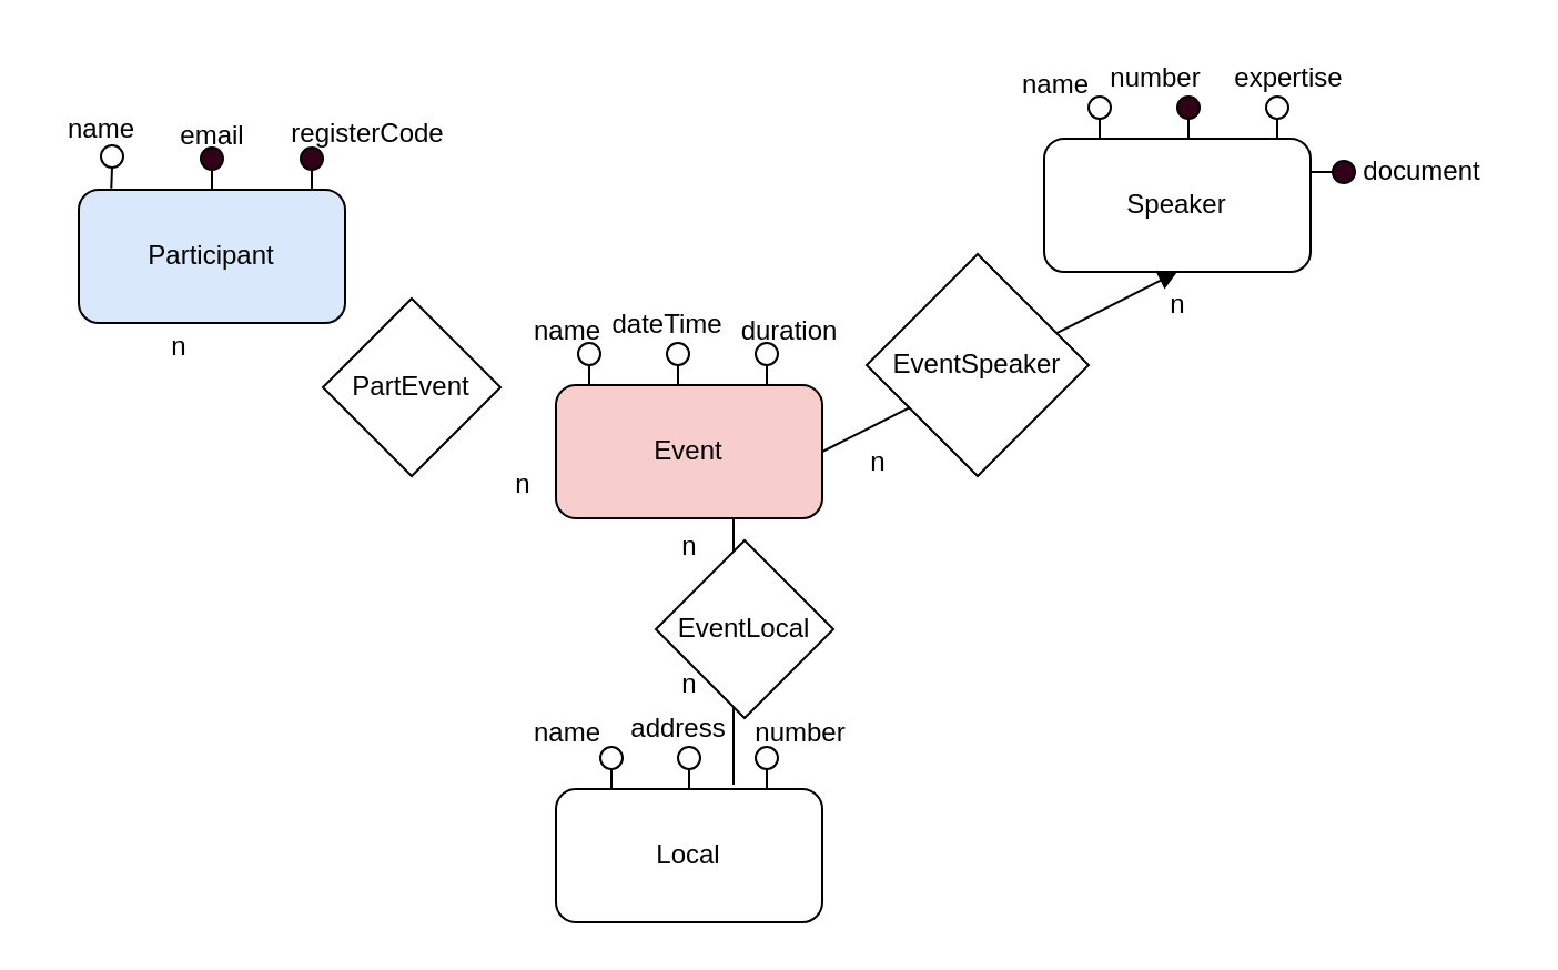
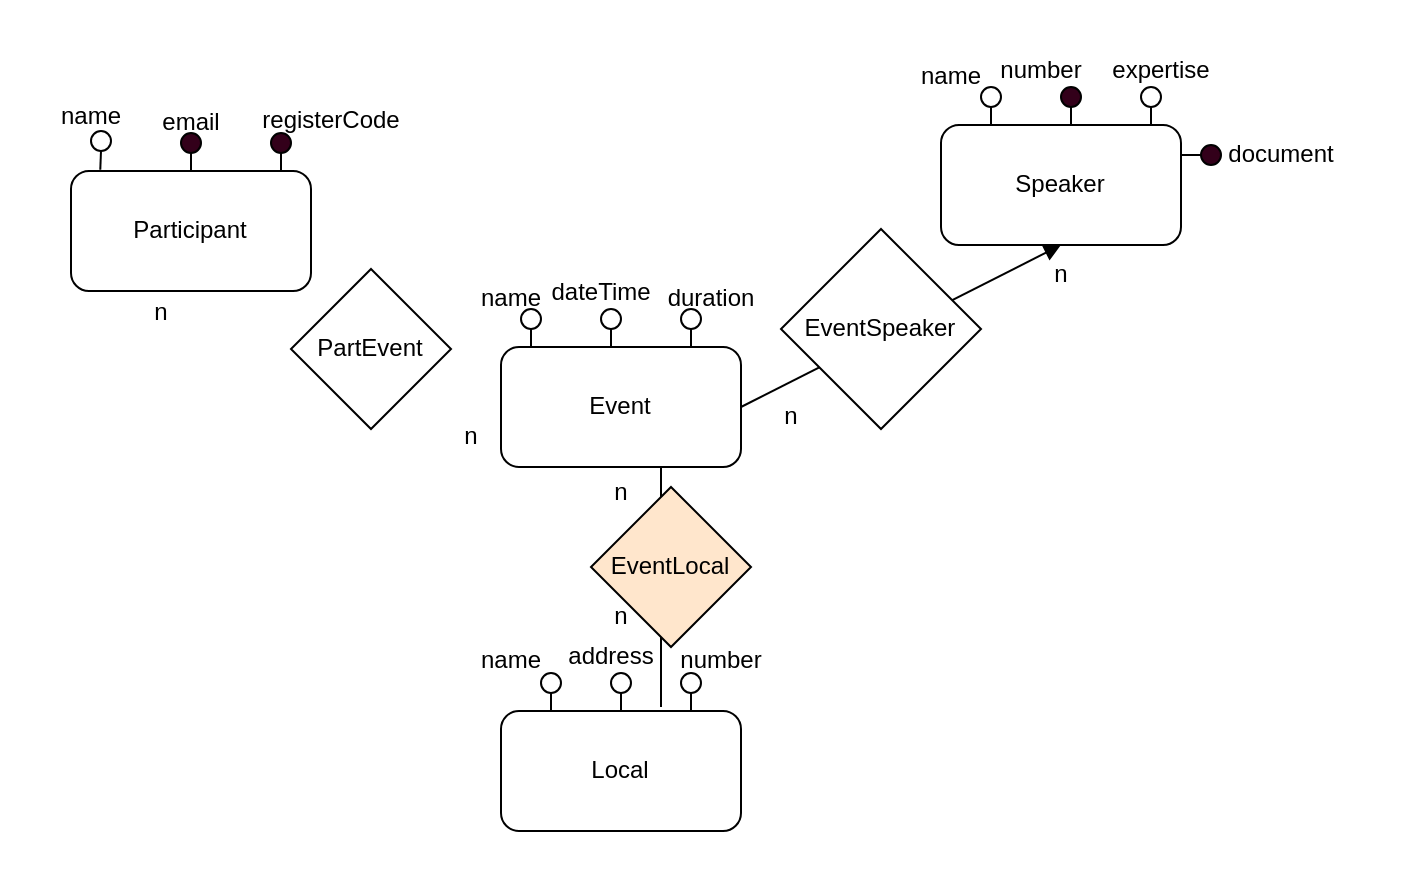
  <mxCell id="0" />
  <mxCell id="1" parent="0" />
- <mxCell id="2" value="Event" style="rounded=1;whiteSpace=wrap;html=1;fillColor=#f8cecc;" vertex="1" parent="1"><mxGeometry x="250" y="173" width="120" height="60" as="geometry" /></mxCell>
+ <mxCell id="2" value="Event" style="rounded=1;whiteSpace=wrap;html=1;" vertex="1" parent="1"><mxGeometry x="250" y="173" width="120" height="60" as="geometry" /></mxCell>
  <mxCell id="3" value="Local" style="rounded=1;whiteSpace=wrap;html=1;" vertex="1" parent="1"><mxGeometry x="250" y="355" width="120" height="60" as="geometry" /></mxCell>
- <mxCell id="4" value="Participant" style="rounded=1;whiteSpace=wrap;html=1;fillColor=#dae8fc;" vertex="1" parent="1"><mxGeometry x="35" y="85" width="120" height="60" as="geometry" /></mxCell>
+ <mxCell id="4" value="Participant" style="rounded=1;whiteSpace=wrap;html=1;" vertex="1" parent="1"><mxGeometry x="35" y="85" width="120" height="60" as="geometry" /></mxCell>
  <mxCell id="5" value="Speaker" style="rounded=1;whiteSpace=wrap;html=1;" vertex="1" parent="1"><mxGeometry x="470" y="62" width="120" height="60" as="geometry" /></mxCell>
  <mxCell id="6" value="" style="ellipse;whiteSpace=wrap;html=1;aspect=fixed;" vertex="1" parent="1"><mxGeometry x="45" y="65" width="10" height="10" as="geometry" /></mxCell>
  <mxCell id="7" value="" style="endArrow=none;html=1;rounded=0;entryX=0.5;entryY=1;entryDx=0;entryDy=0;exitX=0.122;exitY=-0.011;exitDx=0;exitDy=0;exitPerimeter=0;" edge="1" parent="1" source="4" target="6"><mxGeometry width="50" height="50" relative="1" as="geometry"><mxPoint x="65" y="70" as="sourcePoint" /><mxPoint x="45" y="75" as="targetPoint" /></mxGeometry></mxCell>
  <mxCell id="8" value="" style="ellipse;whiteSpace=wrap;html=1;aspect=fixed;" vertex="1" parent="1"><mxGeometry x="260" y="154" width="10" height="10" as="geometry" /></mxCell>
  <mxCell id="9" value="" style="endArrow=none;html=1;rounded=0;entryX=0.5;entryY=1;entryDx=0;entryDy=0;exitX=0.122;exitY=-0.011;exitDx=0;exitDy=0;exitPerimeter=0;" edge="1" parent="1" target="8"><mxGeometry width="50" height="50" relative="1" as="geometry"><mxPoint x="265" y="173" as="sourcePoint" /><mxPoint x="260" y="164" as="targetPoint" /></mxGeometry></mxCell>
  <mxCell id="10" value="" style="ellipse;whiteSpace=wrap;html=1;aspect=fixed;" vertex="1" parent="1"><mxGeometry x="300" y="154" width="10" height="10" as="geometry" /></mxCell>
  <mxCell id="11" value="" style="endArrow=none;html=1;rounded=0;entryX=0.5;entryY=1;entryDx=0;entryDy=0;exitX=0.122;exitY=-0.011;exitDx=0;exitDy=0;exitPerimeter=0;" edge="1" parent="1" target="10"><mxGeometry width="50" height="50" relative="1" as="geometry"><mxPoint x="305" y="173" as="sourcePoint" /><mxPoint x="300" y="164" as="targetPoint" /></mxGeometry></mxCell>
  <mxCell id="12" value="" style="ellipse;whiteSpace=wrap;html=1;aspect=fixed;" vertex="1" parent="1"><mxGeometry x="340" y="154" width="10" height="10" as="geometry" /></mxCell>
  <mxCell id="13" value="" style="endArrow=none;html=1;rounded=0;entryX=0.5;entryY=1;entryDx=0;entryDy=0;exitX=0.122;exitY=-0.011;exitDx=0;exitDy=0;exitPerimeter=0;" edge="1" parent="1" target="12"><mxGeometry width="50" height="50" relative="1" as="geometry"><mxPoint x="345" y="173" as="sourcePoint" /><mxPoint x="340" y="164" as="targetPoint" /></mxGeometry></mxCell>
  <mxCell id="14" value="name" style="text;html=1;align=center;verticalAlign=middle;resizable=0;points=[];autosize=1;strokeColor=none;fillColor=none;" vertex="1" parent="1"><mxGeometry x="230" y="134" width="50" height="30" as="geometry" /></mxCell>
  <mxCell id="15" value="dateTime" style="text;html=1;align=center;verticalAlign=middle;resizable=0;points=[];autosize=1;strokeColor=none;fillColor=none;" vertex="1" parent="1"><mxGeometry x="265" y="131" width="70" height="30" as="geometry" /></mxCell>
  <mxCell id="16" value="duration" style="text;html=1;align=center;verticalAlign=middle;resizable=0;points=[];autosize=1;strokeColor=none;fillColor=none;" vertex="1" parent="1"><mxGeometry x="320" y="134" width="70" height="30" as="geometry" /></mxCell>
  <mxCell id="17" value="name" style="text;html=1;align=center;verticalAlign=middle;resizable=0;points=[];autosize=1;strokeColor=none;fillColor=none;" vertex="1" parent="1"><mxGeometry x="20" y="43" width="50" height="30" as="geometry" /></mxCell>
  <mxCell id="18" value="" style="ellipse;whiteSpace=wrap;html=1;aspect=fixed;fillColor=#33001A;" vertex="1" parent="1"><mxGeometry x="90" y="66" width="10" height="10" as="geometry" /></mxCell>
  <mxCell id="19" value="" style="endArrow=none;html=1;rounded=0;entryX=0.5;entryY=1;entryDx=0;entryDy=0;exitX=0.122;exitY=-0.011;exitDx=0;exitDy=0;exitPerimeter=0;" edge="1" parent="1" target="18"><mxGeometry width="50" height="50" relative="1" as="geometry"><mxPoint x="95" y="85" as="sourcePoint" /><mxPoint x="90" y="76" as="targetPoint" /></mxGeometry></mxCell>
  <mxCell id="20" value="email" style="text;html=1;align=center;verticalAlign=middle;resizable=0;points=[];autosize=1;strokeColor=none;fillColor=none;" vertex="1" parent="1"><mxGeometry x="70" y="46" width="50" height="30" as="geometry" /></mxCell>
  <mxCell id="21" value="" style="ellipse;whiteSpace=wrap;html=1;aspect=fixed;fillColor=#33001A;" vertex="1" parent="1"><mxGeometry x="135" y="66" width="10" height="10" as="geometry" /></mxCell>
  <mxCell id="22" value="" style="endArrow=none;html=1;rounded=0;entryX=0.5;entryY=1;entryDx=0;entryDy=0;exitX=0.122;exitY=-0.011;exitDx=0;exitDy=0;exitPerimeter=0;" edge="1" parent="1" target="21"><mxGeometry width="50" height="50" relative="1" as="geometry"><mxPoint x="140" y="85" as="sourcePoint" /><mxPoint x="135" y="76" as="targetPoint" /></mxGeometry></mxCell>
  <mxCell id="23" value="registerCode" style="text;html=1;align=center;verticalAlign=middle;resizable=0;points=[];autosize=1;strokeColor=none;fillColor=none;" vertex="1" parent="1"><mxGeometry x="120" y="45" width="90" height="30" as="geometry" /></mxCell>
  <mxCell id="24" value="" style="ellipse;whiteSpace=wrap;html=1;aspect=fixed;" vertex="1" parent="1"><mxGeometry x="490" y="43" width="10" height="10" as="geometry" /></mxCell>
  <mxCell id="25" value="" style="endArrow=none;html=1;rounded=0;entryX=0.5;entryY=1;entryDx=0;entryDy=0;exitX=0.122;exitY=-0.011;exitDx=0;exitDy=0;exitPerimeter=0;" edge="1" parent="1" target="24"><mxGeometry width="50" height="50" relative="1" as="geometry"><mxPoint x="495" y="62" as="sourcePoint" /><mxPoint x="490" y="53" as="targetPoint" /></mxGeometry></mxCell>
  <mxCell id="26" value="" style="ellipse;whiteSpace=wrap;html=1;aspect=fixed;fillColor=#33001A;" vertex="1" parent="1"><mxGeometry x="530" y="43" width="10" height="10" as="geometry" /></mxCell>
  <mxCell id="27" value="" style="endArrow=none;html=1;rounded=0;entryX=0.5;entryY=1;entryDx=0;entryDy=0;exitX=0.122;exitY=-0.011;exitDx=0;exitDy=0;exitPerimeter=0;" edge="1" parent="1" target="26"><mxGeometry width="50" height="50" relative="1" as="geometry"><mxPoint x="535" y="62" as="sourcePoint" /><mxPoint x="530" y="53" as="targetPoint" /></mxGeometry></mxCell>
  <mxCell id="28" value="" style="ellipse;whiteSpace=wrap;html=1;aspect=fixed;" vertex="1" parent="1"><mxGeometry x="570" y="43" width="10" height="10" as="geometry" /></mxCell>
  <mxCell id="29" value="" style="endArrow=none;html=1;rounded=0;entryX=0.5;entryY=1;entryDx=0;entryDy=0;exitX=0.122;exitY=-0.011;exitDx=0;exitDy=0;exitPerimeter=0;" edge="1" parent="1" target="28"><mxGeometry width="50" height="50" relative="1" as="geometry"><mxPoint x="575" y="62" as="sourcePoint" /><mxPoint x="570" y="53" as="targetPoint" /></mxGeometry></mxCell>
  <mxCell id="30" value="" style="ellipse;whiteSpace=wrap;html=1;aspect=fixed;fillColor=#33001A;" vertex="1" parent="1"><mxGeometry x="600" y="72" width="10" height="10" as="geometry" /></mxCell>
  <mxCell id="31" value="" style="endArrow=none;html=1;rounded=0;entryX=0;entryY=0.5;entryDx=0;entryDy=0;exitX=1;exitY=0.25;exitDx=0;exitDy=0;" edge="1" parent="1" target="30" source="5"><mxGeometry width="50" height="50" relative="1" as="geometry"><mxPoint x="605" y="91" as="sourcePoint" /><mxPoint x="600" y="82" as="targetPoint" /></mxGeometry></mxCell>
  <mxCell id="32" value="" style="ellipse;whiteSpace=wrap;html=1;aspect=fixed;" vertex="1" parent="1"><mxGeometry x="270" y="336" width="10" height="10" as="geometry" /></mxCell>
  <mxCell id="33" value="" style="endArrow=none;html=1;rounded=0;entryX=0.5;entryY=1;entryDx=0;entryDy=0;exitX=0.122;exitY=-0.011;exitDx=0;exitDy=0;exitPerimeter=0;" edge="1" parent="1" target="32"><mxGeometry width="50" height="50" relative="1" as="geometry"><mxPoint x="275" y="355" as="sourcePoint" /><mxPoint x="270" y="346" as="targetPoint" /></mxGeometry></mxCell>
  <mxCell id="34" value="" style="ellipse;whiteSpace=wrap;html=1;aspect=fixed;" vertex="1" parent="1"><mxGeometry x="305" y="336" width="10" height="10" as="geometry" /></mxCell>
  <mxCell id="35" value="" style="endArrow=none;html=1;rounded=0;entryX=0.5;entryY=1;entryDx=0;entryDy=0;exitX=0.122;exitY=-0.011;exitDx=0;exitDy=0;exitPerimeter=0;" edge="1" parent="1" target="34"><mxGeometry width="50" height="50" relative="1" as="geometry"><mxPoint x="310" y="355" as="sourcePoint" /><mxPoint x="305" y="346" as="targetPoint" /></mxGeometry></mxCell>
  <mxCell id="36" value="" style="ellipse;whiteSpace=wrap;html=1;aspect=fixed;" vertex="1" parent="1"><mxGeometry x="340" y="336" width="10" height="10" as="geometry" /></mxCell>
  <mxCell id="37" value="" style="endArrow=none;html=1;rounded=0;entryX=0.5;entryY=1;entryDx=0;entryDy=0;exitX=0.122;exitY=-0.011;exitDx=0;exitDy=0;exitPerimeter=0;" edge="1" parent="1" target="36"><mxGeometry width="50" height="50" relative="1" as="geometry"><mxPoint x="345" y="355" as="sourcePoint" /><mxPoint x="340" y="346" as="targetPoint" /></mxGeometry></mxCell>
  <mxCell id="38" value="name" style="text;html=1;align=center;verticalAlign=middle;resizable=0;points=[];autosize=1;strokeColor=none;fillColor=none;" vertex="1" parent="1"><mxGeometry x="230" y="315" width="50" height="30" as="geometry" /></mxCell>
  <mxCell id="39" value="address" style="text;html=1;align=center;verticalAlign=middle;resizable=0;points=[];autosize=1;strokeColor=none;fillColor=none;" vertex="1" parent="1"><mxGeometry x="270" y="313" width="70" height="30" as="geometry" /></mxCell>
  <mxCell id="40" value="number" style="text;html=1;align=center;verticalAlign=middle;resizable=0;points=[];autosize=1;strokeColor=none;fillColor=none;" vertex="1" parent="1"><mxGeometry x="330" y="315" width="60" height="30" as="geometry" /></mxCell>
  <mxCell id="41" value="name" style="text;html=1;align=center;verticalAlign=middle;resizable=0;points=[];autosize=1;strokeColor=none;fillColor=none;" vertex="1" parent="1"><mxGeometry x="450" y="23" width="50" height="30" as="geometry" /></mxCell>
  <mxCell id="42" value="number" style="text;html=1;align=center;verticalAlign=middle;resizable=0;points=[];autosize=1;strokeColor=none;fillColor=none;" vertex="1" parent="1"><mxGeometry x="490" y="20" width="60" height="30" as="geometry" /></mxCell>
  <mxCell id="43" value="expertise" style="text;html=1;align=center;verticalAlign=middle;resizable=0;points=[];autosize=1;strokeColor=none;fillColor=none;" vertex="1" parent="1"><mxGeometry x="545" y="20" width="70" height="30" as="geometry" /></mxCell>
  <mxCell id="44" value="document" style="text;html=1;align=center;verticalAlign=middle;resizable=0;points=[];autosize=1;strokeColor=none;fillColor=none;" vertex="1" parent="1"><mxGeometry x="600" y="62" width="80" height="30" as="geometry" /></mxCell>
  <mxCell id="45" value="" style="endArrow=block;html=1;rounded=0;exitX=1;exitY=0.5;exitDx=0;exitDy=0;entryX=0.5;entryY=1;entryDx=0;entryDy=0;" edge="1" parent="1" source="2" target="5"><mxGeometry width="50" height="50" relative="1" as="geometry"><mxPoint x="430" y="243" as="sourcePoint" /><mxPoint x="480" y="193" as="targetPoint" /></mxGeometry></mxCell>
  <mxCell id="46" value="" style="endArrow=none;html=1;rounded=0;" edge="1" parent="1"><mxGeometry width="50" height="50" relative="1" as="geometry"><mxPoint x="330" y="353" as="sourcePoint" /><mxPoint x="330" y="233" as="targetPoint" /></mxGeometry></mxCell>
  <mxCell id="47" value="n" style="text;html=1;align=center;verticalAlign=middle;resizable=0;points=[];autosize=1;strokeColor=none;fillColor=none;" vertex="1" parent="1"><mxGeometry x="220" y="203" width="30" height="30" as="geometry" /></mxCell>
  <mxCell id="48" value="n" style="text;html=1;align=center;verticalAlign=middle;resizable=0;points=[];autosize=1;strokeColor=none;fillColor=none;" vertex="1" parent="1"><mxGeometry x="65" y="141" width="30" height="30" as="geometry" /></mxCell>
  <mxCell id="49" value="n" style="text;html=1;align=center;verticalAlign=middle;resizable=0;points=[];autosize=1;strokeColor=none;fillColor=none;" vertex="1" parent="1"><mxGeometry x="515" y="122" width="30" height="30" as="geometry" /></mxCell>
  <mxCell id="50" value="n" style="text;html=1;align=center;verticalAlign=middle;resizable=0;points=[];autosize=1;strokeColor=none;fillColor=none;" vertex="1" parent="1"><mxGeometry x="380" y="193" width="30" height="30" as="geometry" /></mxCell>
  <mxCell id="51" value="n" style="text;html=1;align=center;verticalAlign=middle;resizable=0;points=[];autosize=1;strokeColor=none;fillColor=none;" vertex="1" parent="1"><mxGeometry x="295" y="293" width="30" height="30" as="geometry" /></mxCell>
  <mxCell id="52" value="n" style="text;html=1;align=center;verticalAlign=middle;resizable=0;points=[];autosize=1;strokeColor=none;fillColor=none;" vertex="1" parent="1"><mxGeometry x="295" y="231" width="30" height="30" as="geometry" /></mxCell>
  <mxCell id="53" value="PartEvent" style="rhombus;whiteSpace=wrap;html=1;" vertex="1" parent="1"><mxGeometry x="145" y="134" width="80" height="80" as="geometry" /></mxCell>
  <mxCell id="54" value="EventSpeaker" style="rhombus;whiteSpace=wrap;html=1;" vertex="1" parent="1"><mxGeometry x="390" y="114" width="100" height="100" as="geometry" /></mxCell>
- <mxCell id="55" value="EventLocal" style="rhombus;whiteSpace=wrap;html=1;" vertex="1" parent="1"><mxGeometry x="295" y="243" width="80" height="80" as="geometry" /></mxCell>
+ <mxCell id="55" value="EventLocal" style="rhombus;whiteSpace=wrap;html=1;fillColor=#ffe6cc;" vertex="1" parent="1"><mxGeometry x="295" y="243" width="80" height="80" as="geometry" /></mxCell>
